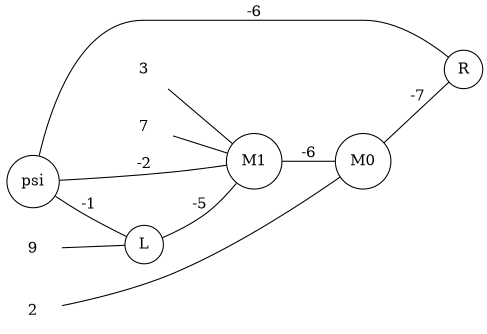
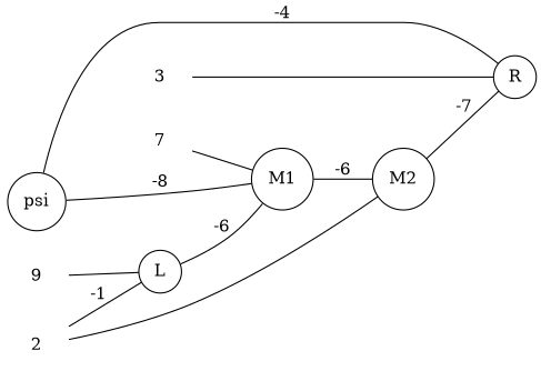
  graph {
    rankdir=LR
    node [shape=circle]
    psi
    L
    M1
    R
-   M2 [label=M0]
+   M2
    n6 [label=9 shape=plaintext]
    n7 [label=7 shape=plaintext]
    2 [shape=plaintext]
    3 [shape=plaintext]
-   psi -- L [label=-1]
-   psi -- M1 [label=-2]
-   psi -- R [label=-6]
-   L -- M1 [label=-5]
+   2 -- L [label=-1]
+   psi -- M1 [label=-8]
+   psi -- R [label=-4]
+   L -- M1 [label=-6]
    M1 -- M2 [label=-6]
    M2 -- R [label=-7]
    n6 -- L
    n7 -- M1
    2 -- M2
-   3 -- M1
+   3 -- R
  }
